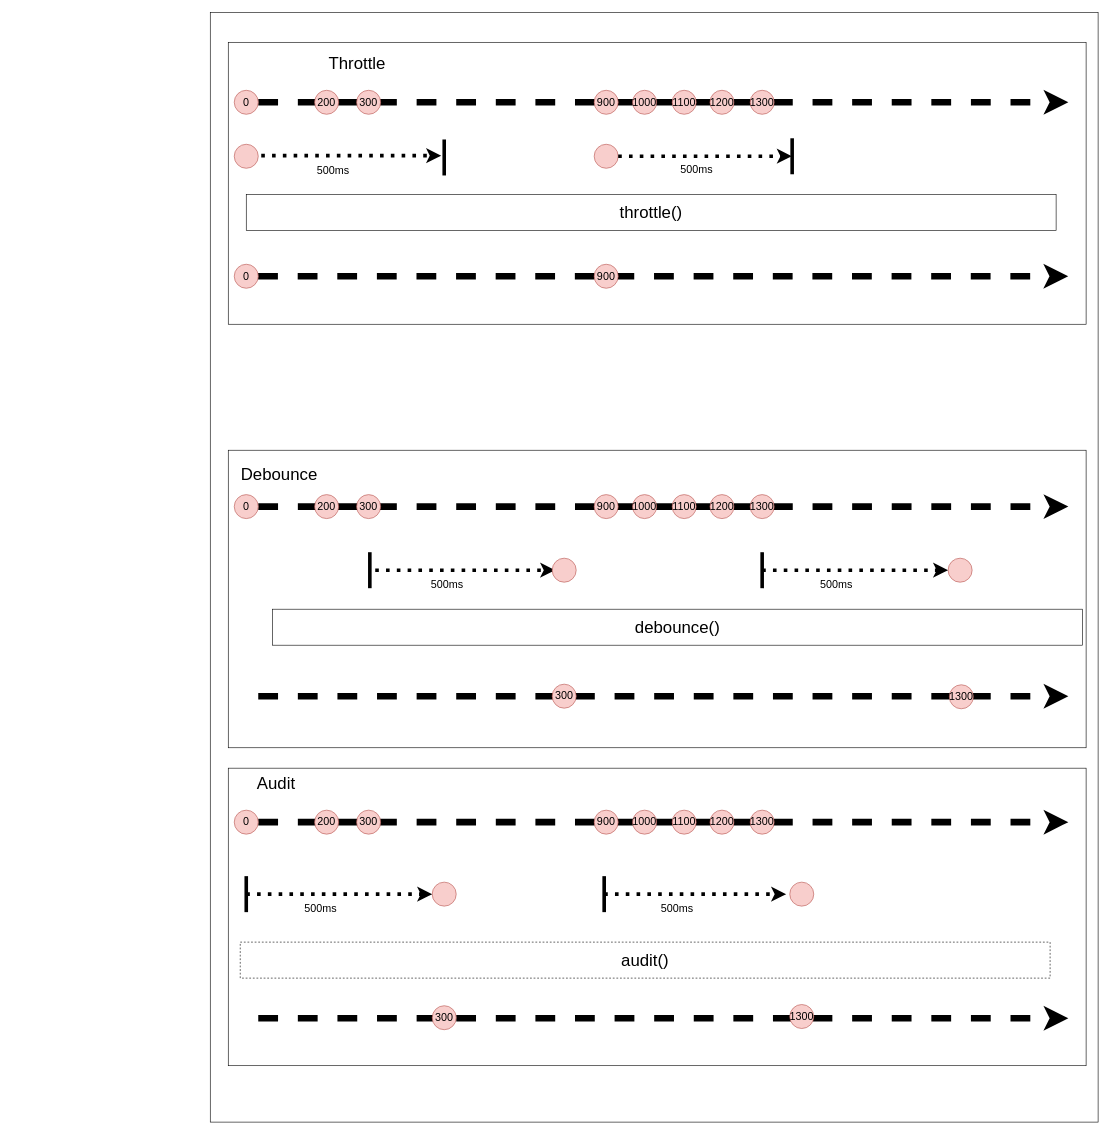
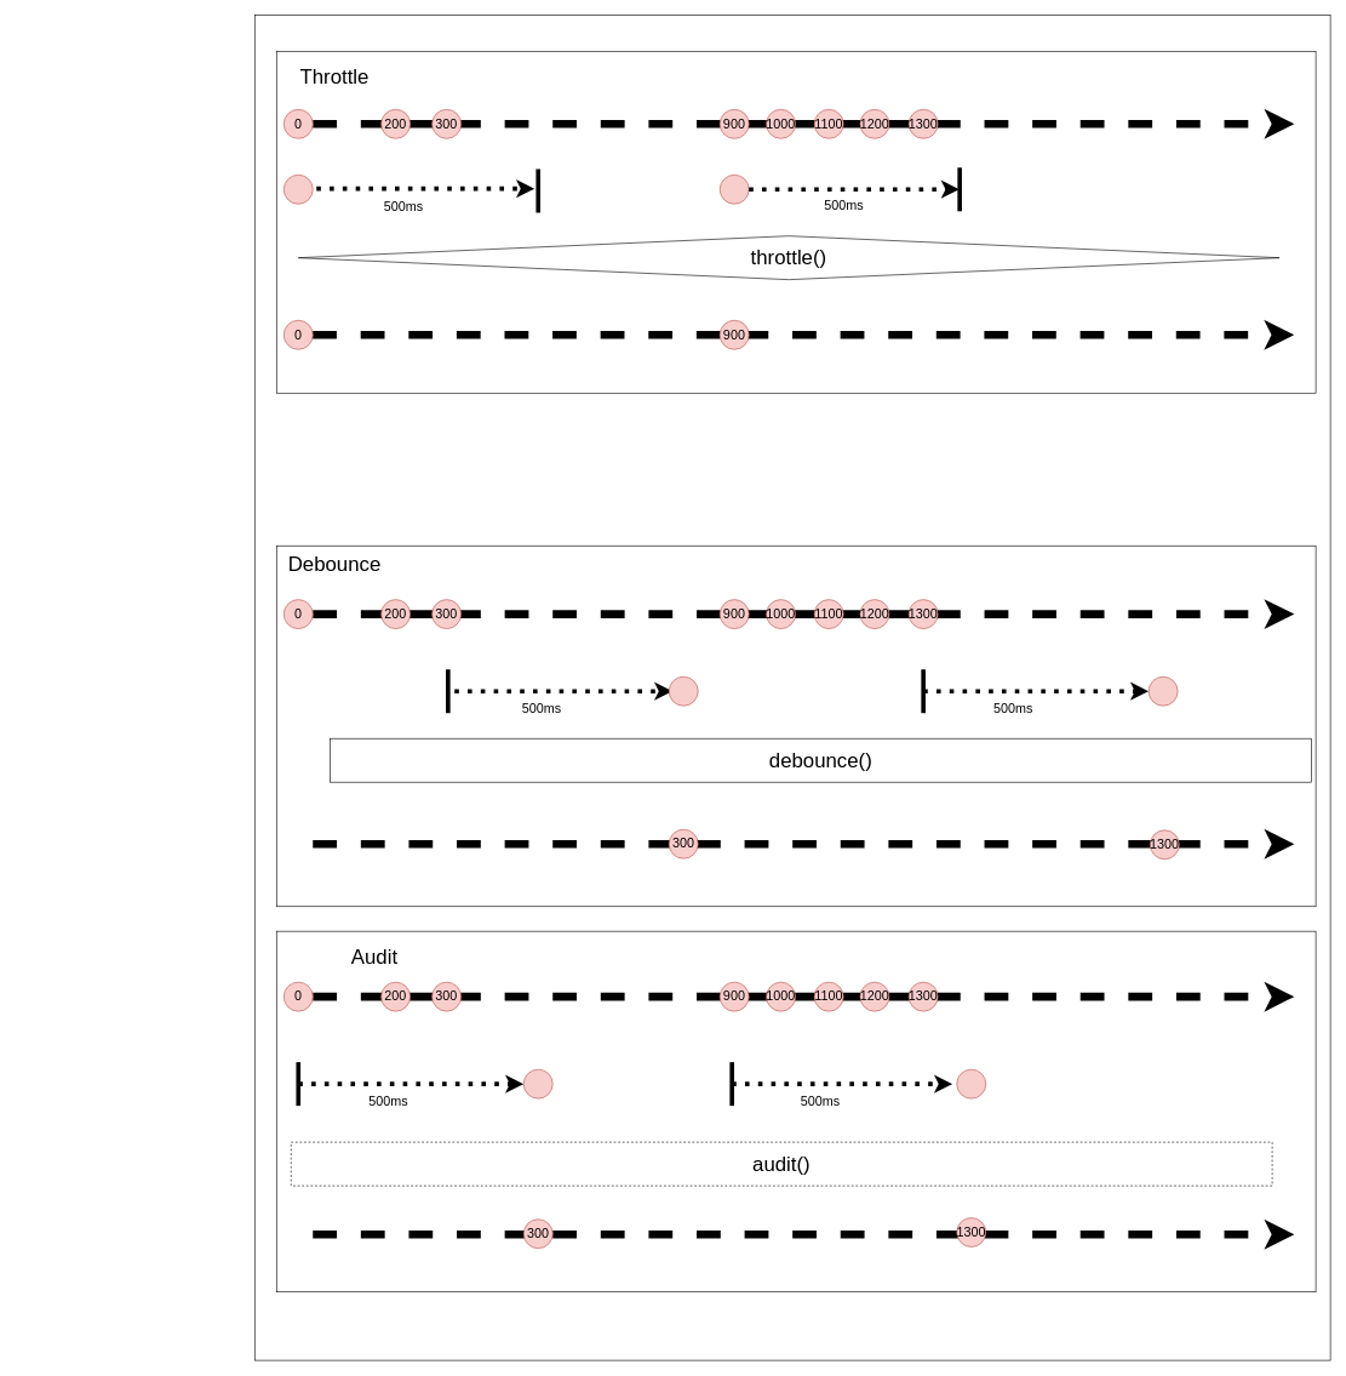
  <mxCell id="0" />
  <mxCell id="1" parent="0" />
  <mxCell id="2" value="" style="rounded=0;whiteSpace=wrap;html=1;" parent="1" vertex="1"><mxGeometry x="350" y="20" width="1480" height="1850" as="geometry" /></mxCell>
  <mxCell id="3" value="" style="group" vertex="1" connectable="0" parent="1"><mxGeometry x="380" y="750" width="1430" height="496" as="geometry" /></mxCell>
  <mxCell id="4" value="" style="rounded=0;whiteSpace=wrap;html=1;fontSize=11;" parent="3" vertex="1"><mxGeometry width="1430" height="496" as="geometry" /></mxCell>
- <mxCell id="5" value="Debounce" style="text;html=1;strokeColor=none;fillColor=none;align=center;verticalAlign=middle;whiteSpace=wrap;rounded=0;fontSize=28;" parent="3" vertex="1"><mxGeometry x="5" y="15" width="160" height="50" as="geometry" /></mxCell>
+ <mxCell id="5" value="Debounce" style="text;html=1;strokeColor=none;fillColor=none;align=center;verticalAlign=middle;whiteSpace=wrap;rounded=0;fontSize=28;" parent="3" vertex="1"><mxGeometry width="160" height="50" as="geometry" /></mxCell>
  <mxCell id="6" value="" style="rounded=0;whiteSpace=wrap;html=1;fontSize=11;" parent="1" vertex="1"><mxGeometry x="380" y="70" width="1430" height="470" as="geometry" /></mxCell>
  <mxCell id="7" value="" style="endArrow=classic;html=1;fontSize=36;dashed=1;strokeWidth=11;entryX=0.979;entryY=0.36;entryDx=0;entryDy=0;entryPerimeter=0;exitX=0.028;exitY=0.36;exitDx=0;exitDy=0;exitPerimeter=0;" parent="1" edge="1"><mxGeometry width="50" height="50" relative="1" as="geometry"><mxPoint x="429.76" y="460" as="sourcePoint" /><mxPoint x="1780.18" y="460" as="targetPoint" /><Array as="points"><mxPoint x="1352" y="460" /></Array></mxGeometry></mxCell>
  <mxCell id="8" value="" style="group" parent="1" vertex="1" connectable="0"><mxGeometry x="390" y="150" width="962.24" height="40" as="geometry" /></mxCell>
  <mxCell id="9" value="" style="endArrow=classic;html=1;fontSize=36;dashed=1;strokeWidth=11;entryX=0.979;entryY=0.36;entryDx=0;entryDy=0;entryPerimeter=0;exitX=0.028;exitY=0.36;exitDx=0;exitDy=0;exitPerimeter=0;" parent="8" edge="1"><mxGeometry width="50" height="50" relative="1" as="geometry"><mxPoint x="40.0" y="20.0" as="sourcePoint" /><mxPoint x="1390.42" y="20.0" as="targetPoint" /><Array as="points"><mxPoint x="962.24" y="20" /></Array></mxGeometry></mxCell>
  <mxCell id="10" value="0" style="ellipse;whiteSpace=wrap;html=1;aspect=fixed;fontSize=18;fillColor=#f8cecc;strokeColor=#b85450;" parent="8" vertex="1"><mxGeometry width="40" height="40" as="geometry" /></mxCell>
  <mxCell id="11" value="200" style="ellipse;whiteSpace=wrap;html=1;aspect=fixed;fontSize=18;fillColor=#f8cecc;strokeColor=#b85450;" parent="8" vertex="1"><mxGeometry x="134" width="40" height="40" as="geometry" /></mxCell>
  <mxCell id="12" value="300" style="ellipse;whiteSpace=wrap;html=1;aspect=fixed;fontSize=18;fillColor=#f8cecc;strokeColor=#b85450;" parent="8" vertex="1"><mxGeometry x="204" width="40" height="40" as="geometry" /></mxCell>
  <mxCell id="13" value="1200" style="ellipse;whiteSpace=wrap;html=1;aspect=fixed;fontSize=18;fillColor=#f8cecc;strokeColor=#b85450;" parent="8" vertex="1"><mxGeometry x="793" width="40" height="40" as="geometry" /></mxCell>
  <mxCell id="14" value="1100" style="ellipse;whiteSpace=wrap;html=1;aspect=fixed;fontSize=18;fillColor=#f8cecc;strokeColor=#b85450;" parent="8" vertex="1"><mxGeometry x="730" width="40" height="40" as="geometry" /></mxCell>
  <mxCell id="15" value="1000" style="ellipse;whiteSpace=wrap;html=1;aspect=fixed;fontSize=18;fillColor=#f8cecc;strokeColor=#b85450;" parent="8" vertex="1"><mxGeometry x="664" width="40" height="40" as="geometry" /></mxCell>
  <mxCell id="16" value="900" style="ellipse;whiteSpace=wrap;html=1;aspect=fixed;fontSize=18;fillColor=#f8cecc;strokeColor=#b85450;" parent="8" vertex="1"><mxGeometry x="600" width="40" height="40" as="geometry" /></mxCell>
  <mxCell id="17" value="1300" style="ellipse;whiteSpace=wrap;html=1;aspect=fixed;fontSize=18;fillColor=#f8cecc;strokeColor=#b85450;" parent="8" vertex="1"><mxGeometry x="860" width="40" height="40" as="geometry" /></mxCell>
  <mxCell id="18" value="" style="group" parent="1" vertex="1" connectable="0"><mxGeometry x="390" y="240" width="40" height="40" as="geometry" /></mxCell>
  <mxCell id="19" value="" style="group" parent="18" vertex="1" connectable="0"><mxGeometry width="40" height="40" as="geometry" /></mxCell>
  <mxCell id="20" value="" style="ellipse;whiteSpace=wrap;html=1;aspect=fixed;fontSize=18;fillColor=#f8cecc;strokeColor=#b85450;" parent="19" vertex="1"><mxGeometry width="40" height="40" as="geometry" /></mxCell>
  <mxCell id="21" value="0" style="ellipse;whiteSpace=wrap;html=1;aspect=fixed;fontSize=18;fillColor=#f8cecc;strokeColor=#b85450;" parent="1" vertex="1"><mxGeometry x="390" y="440" width="40" height="40" as="geometry" /></mxCell>
  <mxCell id="22" value="900" style="ellipse;whiteSpace=wrap;html=1;aspect=fixed;fontSize=18;fillColor=#f8cecc;strokeColor=#b85450;" parent="1" vertex="1"><mxGeometry x="990" y="440" width="40" height="40" as="geometry" /></mxCell>
  <mxCell id="23" value="" style="group" parent="1" vertex="1" connectable="0"><mxGeometry x="990" y="240" width="40" height="40" as="geometry" /></mxCell>
  <mxCell id="24" value="" style="group" parent="23" vertex="1" connectable="0"><mxGeometry width="40" height="40" as="geometry" /></mxCell>
  <mxCell id="25" value="" style="ellipse;whiteSpace=wrap;html=1;aspect=fixed;fontSize=18;fillColor=#f8cecc;strokeColor=#b85450;" parent="24" vertex="1"><mxGeometry width="40" height="40" as="geometry" /></mxCell>
  <mxCell id="26" value="" style="endArrow=classic;html=1;fontSize=18;strokeWidth=6;entryX=0.657;entryY=0.404;entryDx=0;entryDy=0;entryPerimeter=0;dashed=1;dashPattern=1 2;exitX=1;exitY=0.5;exitDx=0;exitDy=0;" parent="1" source="25" target="6" edge="1"><mxGeometry width="50" height="50" relative="1" as="geometry"><mxPoint x="950" y="18" as="sourcePoint" /><mxPoint x="1060.18" y="18.032" as="targetPoint" /></mxGeometry></mxCell>
  <mxCell id="27" value="500ms" style="text;html=1;strokeColor=none;fillColor=none;align=center;verticalAlign=middle;whiteSpace=wrap;rounded=0;fontSize=18;" parent="1" vertex="1"><mxGeometry x="1131" y="268" width="60" height="30" as="geometry" /></mxCell>
- <mxCell id="28" value="&lt;font style=&quot;font-size: 28px&quot;&gt;throttle()&lt;/font&gt;" style="rounded=0;whiteSpace=wrap;html=1;fontSize=18;" parent="1" vertex="1"><mxGeometry x="410" y="324" width="1350" height="60" as="geometry" /></mxCell>
- <mxCell id="29" value="Throttle" style="text;html=1;strokeColor=none;fillColor=none;align=center;verticalAlign=middle;whiteSpace=wrap;rounded=0;fontSize=28;" parent="1" vertex="1"><mxGeometry x="515" y="80" width="160" height="50" as="geometry" /></mxCell>
+ <mxCell id="28" value="&lt;font style=&quot;font-size: 28px&quot;&gt;throttle()&lt;/font&gt;" style="rhombus;whiteSpace=wrap;html=1;fontSize=18;" parent="1" vertex="1"><mxGeometry x="410" y="324" width="1350" height="60" as="geometry" /></mxCell>
+ <mxCell id="29" value="Throttle" style="text;html=1;strokeColor=none;fillColor=none;align=center;verticalAlign=middle;whiteSpace=wrap;rounded=0;fontSize=28;" parent="1" vertex="1"><mxGeometry x="380" y="80" width="160" height="50" as="geometry" /></mxCell>
  <mxCell id="30" value="" style="group" parent="1" vertex="1" connectable="0"><mxGeometry x="390" y="824" width="962.24" height="40" as="geometry" /></mxCell>
  <mxCell id="31" value="" style="endArrow=classic;html=1;fontSize=36;dashed=1;strokeWidth=11;entryX=0.979;entryY=0.36;entryDx=0;entryDy=0;entryPerimeter=0;exitX=0.028;exitY=0.36;exitDx=0;exitDy=0;exitPerimeter=0;" parent="30" edge="1"><mxGeometry width="50" height="50" relative="1" as="geometry"><mxPoint x="40.0" y="20.0" as="sourcePoint" /><mxPoint x="1390.42" y="20.0" as="targetPoint" /><Array as="points"><mxPoint x="962.24" y="20" /></Array></mxGeometry></mxCell>
  <mxCell id="32" value="0" style="ellipse;whiteSpace=wrap;html=1;aspect=fixed;fontSize=18;fillColor=#f8cecc;strokeColor=#b85450;" parent="30" vertex="1"><mxGeometry width="40" height="40" as="geometry" /></mxCell>
  <mxCell id="33" value="200" style="ellipse;whiteSpace=wrap;html=1;aspect=fixed;fontSize=18;fillColor=#f8cecc;strokeColor=#b85450;" parent="30" vertex="1"><mxGeometry x="134" width="40" height="40" as="geometry" /></mxCell>
  <mxCell id="34" value="300" style="ellipse;whiteSpace=wrap;html=1;aspect=fixed;fontSize=18;fillColor=#f8cecc;strokeColor=#b85450;" parent="30" vertex="1"><mxGeometry x="204" width="40" height="40" as="geometry" /></mxCell>
  <mxCell id="35" value="1200" style="ellipse;whiteSpace=wrap;html=1;aspect=fixed;fontSize=18;fillColor=#f8cecc;strokeColor=#b85450;" parent="30" vertex="1"><mxGeometry x="793" width="40" height="40" as="geometry" /></mxCell>
  <mxCell id="36" value="1100" style="ellipse;whiteSpace=wrap;html=1;aspect=fixed;fontSize=18;fillColor=#f8cecc;strokeColor=#b85450;" parent="30" vertex="1"><mxGeometry x="730" width="40" height="40" as="geometry" /></mxCell>
  <mxCell id="37" value="1000" style="ellipse;whiteSpace=wrap;html=1;aspect=fixed;fontSize=18;fillColor=#f8cecc;strokeColor=#b85450;" parent="30" vertex="1"><mxGeometry x="664" width="40" height="40" as="geometry" /></mxCell>
  <mxCell id="38" value="900" style="ellipse;whiteSpace=wrap;html=1;aspect=fixed;fontSize=18;fillColor=#f8cecc;strokeColor=#b85450;" parent="30" vertex="1"><mxGeometry x="600" width="40" height="40" as="geometry" /></mxCell>
  <mxCell id="39" value="1300" style="ellipse;whiteSpace=wrap;html=1;aspect=fixed;fontSize=18;fillColor=#f8cecc;strokeColor=#b85450;" parent="30" vertex="1"><mxGeometry x="860" width="40" height="40" as="geometry" /></mxCell>
  <mxCell id="40" value="" style="group" parent="1" vertex="1" connectable="0"><mxGeometry x="870" y="920" width="55" height="70" as="geometry" /></mxCell>
  <mxCell id="41" value="" style="group" parent="40" vertex="1" connectable="0"><mxGeometry width="55" height="70" as="geometry" /></mxCell>
  <mxCell id="42" value="" style="group" parent="41" vertex="1" connectable="0"><mxGeometry x="-245" y="30" width="300" height="40" as="geometry" /></mxCell>
  <mxCell id="43" value="500ms" style="text;html=1;strokeColor=none;fillColor=none;align=center;verticalAlign=middle;whiteSpace=wrap;rounded=0;fontSize=18;" parent="42" vertex="1"><mxGeometry x="90" y="10" width="60" height="30" as="geometry" /></mxCell>
  <mxCell id="44" value="" style="endArrow=classic;html=1;fontSize=18;strokeWidth=6;dashed=1;dashPattern=1 2;" parent="42" edge="1"><mxGeometry width="50" height="50" relative="1" as="geometry"><mxPoint as="sourcePoint" /><mxPoint x="300" as="targetPoint" /></mxGeometry></mxCell>
  <mxCell id="45" value="" style="endArrow=none;html=1;fontSize=28;strokeWidth=6;" parent="1" edge="1"><mxGeometry width="50" height="50" relative="1" as="geometry"><mxPoint x="740" y="292" as="sourcePoint" /><mxPoint x="740" y="232" as="targetPoint" /></mxGeometry></mxCell>
  <mxCell id="46" value="" style="endArrow=none;html=1;fontSize=28;strokeWidth=6;" parent="1" edge="1"><mxGeometry width="50" height="50" relative="1" as="geometry"><mxPoint x="1320" y="290" as="sourcePoint" /><mxPoint x="1320" y="230" as="targetPoint" /><Array as="points"><mxPoint x="1320" y="260" /></Array></mxGeometry></mxCell>
  <mxCell id="47" value="" style="group" parent="1" vertex="1" connectable="0"><mxGeometry x="435" y="259" width="300" height="40" as="geometry" /></mxCell>
  <mxCell id="48" value="500ms" style="text;html=1;strokeColor=none;fillColor=none;align=center;verticalAlign=middle;whiteSpace=wrap;rounded=0;fontSize=18;" parent="47" vertex="1"><mxGeometry x="90" y="10" width="60" height="30" as="geometry" /></mxCell>
  <mxCell id="49" value="" style="endArrow=classic;html=1;fontSize=18;strokeWidth=6;dashed=1;dashPattern=1 2;" parent="47" edge="1"><mxGeometry width="50" height="50" relative="1" as="geometry"><mxPoint as="sourcePoint" /><mxPoint x="300" as="targetPoint" /></mxGeometry></mxCell>
  <mxCell id="50" value="" style="ellipse;whiteSpace=wrap;html=1;aspect=fixed;fontSize=18;fillColor=#f8cecc;strokeColor=#b85450;" parent="1" vertex="1"><mxGeometry x="920" y="930" width="40" height="40" as="geometry" /></mxCell>
  <mxCell id="51" value="" style="endArrow=none;html=1;fontSize=28;strokeWidth=6;" parent="1" edge="1"><mxGeometry width="50" height="50" relative="1" as="geometry"><mxPoint x="616" y="980" as="sourcePoint" /><mxPoint x="616" y="920" as="targetPoint" /></mxGeometry></mxCell>
  <mxCell id="52" value="" style="group" parent="1" vertex="1" connectable="0"><mxGeometry x="880" y="930" width="700" height="70" as="geometry" /></mxCell>
  <mxCell id="53" value="" style="group" parent="52" vertex="1" connectable="0"><mxGeometry x="390" y="20" width="310" height="40" as="geometry" /></mxCell>
  <mxCell id="54" value="500ms" style="text;html=1;strokeColor=none;fillColor=none;align=center;verticalAlign=middle;whiteSpace=wrap;rounded=0;fontSize=18;" parent="53" vertex="1"><mxGeometry x="93.0" y="10" width="62.0" height="30" as="geometry" /></mxCell>
  <mxCell id="55" value="" style="endArrow=classic;html=1;fontSize=18;strokeWidth=6;dashed=1;dashPattern=1 2;" parent="53" edge="1"><mxGeometry width="50" height="50" relative="1" as="geometry"><mxPoint as="sourcePoint" /><mxPoint x="310.0" as="targetPoint" /></mxGeometry></mxCell>
  <mxCell id="56" value="" style="endArrow=none;html=1;fontSize=28;strokeWidth=6;" parent="53" edge="1"><mxGeometry width="50" height="50" relative="1" as="geometry"><mxPoint y="30" as="sourcePoint" /><mxPoint y="-30" as="targetPoint" /></mxGeometry></mxCell>
  <mxCell id="57" value="" style="ellipse;whiteSpace=wrap;html=1;aspect=fixed;fontSize=18;fillColor=#f8cecc;strokeColor=#b85450;" parent="1" vertex="1"><mxGeometry x="1580" y="930" width="40" height="40" as="geometry" /></mxCell>
  <mxCell id="58" value="&lt;font style=&quot;font-size: 28px&quot;&gt;debounce()&lt;/font&gt;" style="rounded=0;whiteSpace=wrap;html=1;fontSize=18;" parent="1" vertex="1"><mxGeometry x="454" y="1015" width="1350" height="60" as="geometry" /></mxCell>
  <mxCell id="59" value="" style="endArrow=classic;html=1;fontSize=36;dashed=1;strokeWidth=11;entryX=0.979;entryY=0.36;entryDx=0;entryDy=0;entryPerimeter=0;exitX=0.028;exitY=0.36;exitDx=0;exitDy=0;exitPerimeter=0;" parent="1" edge="1"><mxGeometry width="50" height="50" relative="1" as="geometry"><mxPoint x="430" y="1160" as="sourcePoint" /><mxPoint x="1780.42" y="1160" as="targetPoint" /><Array as="points"><mxPoint x="1352.24" y="1160" /></Array></mxGeometry></mxCell>
  <mxCell id="60" value="300" style="ellipse;whiteSpace=wrap;html=1;aspect=fixed;fontSize=18;fillColor=#f8cecc;strokeColor=#b85450;" parent="1" vertex="1"><mxGeometry x="920" y="1140" width="40" height="40" as="geometry" /></mxCell>
  <mxCell id="61" value="1300" style="ellipse;whiteSpace=wrap;html=1;aspect=fixed;fontSize=18;fillColor=#f8cecc;strokeColor=#b85450;" parent="1" vertex="1"><mxGeometry x="1582" y="1141" width="40" height="40" as="geometry" /></mxCell>
  <mxCell id="62" value="" style="group" vertex="1" connectable="0" parent="1"><mxGeometry x="380" y="1280" width="1430" height="496" as="geometry" /></mxCell>
  <mxCell id="63" value="" style="rounded=0;whiteSpace=wrap;html=1;fontSize=11;" vertex="1" parent="62"><mxGeometry width="1430" height="496" as="geometry" /></mxCell>
- <mxCell id="64" value="Audit" style="text;html=1;strokeColor=none;fillColor=none;align=center;verticalAlign=middle;whiteSpace=wrap;rounded=0;fontSize=28;" vertex="1" parent="62"><mxGeometry width="160" height="50" as="geometry" /></mxCell>
+ <mxCell id="64" value="Audit" style="text;html=1;strokeColor=none;fillColor=none;align=center;verticalAlign=middle;whiteSpace=wrap;rounded=0;fontSize=28;" vertex="1" parent="62"><mxGeometry x="55" y="10" width="160" height="50" as="geometry" /></mxCell>
  <mxCell id="65" value="" style="endArrow=classic;html=1;fontSize=36;dashed=1;strokeWidth=11;entryX=0.979;entryY=0.36;entryDx=0;entryDy=0;entryPerimeter=0;exitX=0.028;exitY=0.36;exitDx=0;exitDy=0;exitPerimeter=0;" parent="62" edge="1"><mxGeometry width="50" height="50" relative="1" as="geometry"><mxPoint x="50.0" y="417" as="sourcePoint" /><mxPoint x="1400.42" y="417" as="targetPoint" /><Array as="points"><mxPoint x="972.24" y="417" /></Array></mxGeometry></mxCell>
  <mxCell id="66" value="" style="ellipse;whiteSpace=wrap;html=1;aspect=fixed;fontSize=18;fillColor=#f8cecc;strokeColor=#b85450;" vertex="1" parent="62"><mxGeometry x="340" y="190" width="40" height="40" as="geometry" /></mxCell>
  <mxCell id="67" value="" style="group" vertex="1" connectable="0" parent="62"><mxGeometry x="245" y="190" width="685" height="70" as="geometry" /></mxCell>
  <mxCell id="68" value="" style="group" vertex="1" connectable="0" parent="67"><mxGeometry x="381.643" y="20" width="303.357" height="40" as="geometry" /></mxCell>
  <mxCell id="69" value="500ms" style="text;html=1;strokeColor=none;fillColor=none;align=center;verticalAlign=middle;whiteSpace=wrap;rounded=0;fontSize=18;" vertex="1" parent="68"><mxGeometry x="91.007" y="10" width="60.671" height="30" as="geometry" /></mxCell>
  <mxCell id="70" value="" style="endArrow=classic;html=1;fontSize=18;strokeWidth=6;dashed=1;dashPattern=1 2;" edge="1" parent="68"><mxGeometry width="50" height="50" relative="1" as="geometry"><mxPoint as="sourcePoint" /><mxPoint x="303.357" as="targetPoint" /></mxGeometry></mxCell>
  <mxCell id="71" value="" style="endArrow=none;html=1;fontSize=28;strokeWidth=6;" edge="1" parent="68"><mxGeometry width="50" height="50" relative="1" as="geometry"><mxPoint y="30" as="sourcePoint" /><mxPoint y="-30" as="targetPoint" /></mxGeometry></mxCell>
  <mxCell id="72" value="" style="ellipse;whiteSpace=wrap;html=1;aspect=fixed;fontSize=18;fillColor=#f8cecc;strokeColor=#b85450;" vertex="1" parent="62"><mxGeometry x="936" y="190" width="40" height="40" as="geometry" /></mxCell>
  <mxCell id="73" value="&lt;font style=&quot;font-size: 28px&quot;&gt;audit()&lt;/font&gt;" style="rounded=0;whiteSpace=wrap;html=1;fontSize=18;dashed=1;" vertex="1" parent="62"><mxGeometry x="20" y="290" width="1350" height="60" as="geometry" /></mxCell>
  <mxCell id="74" value="300" style="ellipse;whiteSpace=wrap;html=1;aspect=fixed;fontSize=18;fillColor=#f8cecc;strokeColor=#b85450;" vertex="1" parent="62"><mxGeometry x="340" y="396" width="40" height="40" as="geometry" /></mxCell>
  <mxCell id="75" value="1300" style="ellipse;whiteSpace=wrap;html=1;aspect=fixed;fontSize=18;fillColor=#f8cecc;strokeColor=#b85450;" vertex="1" parent="62"><mxGeometry x="936" y="394" width="40" height="40" as="geometry" /></mxCell>
  <mxCell id="76" value="" style="group" vertex="1" connectable="0" parent="1"><mxGeometry x="390" y="1350" width="962.24" height="40" as="geometry" /></mxCell>
  <mxCell id="77" value="" style="endArrow=classic;html=1;fontSize=36;dashed=1;strokeWidth=11;entryX=0.979;entryY=0.36;entryDx=0;entryDy=0;entryPerimeter=0;exitX=0.028;exitY=0.36;exitDx=0;exitDy=0;exitPerimeter=0;" edge="1" parent="76"><mxGeometry width="50" height="50" relative="1" as="geometry"><mxPoint x="40.0" y="20.0" as="sourcePoint" /><mxPoint x="1390.42" y="20.0" as="targetPoint" /><Array as="points"><mxPoint x="962.24" y="20" /></Array></mxGeometry></mxCell>
  <mxCell id="78" value="0" style="ellipse;whiteSpace=wrap;html=1;aspect=fixed;fontSize=18;fillColor=#f8cecc;strokeColor=#b85450;" vertex="1" parent="76"><mxGeometry width="40" height="40" as="geometry" /></mxCell>
  <mxCell id="79" value="200" style="ellipse;whiteSpace=wrap;html=1;aspect=fixed;fontSize=18;fillColor=#f8cecc;strokeColor=#b85450;" vertex="1" parent="76"><mxGeometry x="134" width="40" height="40" as="geometry" /></mxCell>
  <mxCell id="80" value="300" style="ellipse;whiteSpace=wrap;html=1;aspect=fixed;fontSize=18;fillColor=#f8cecc;strokeColor=#b85450;" vertex="1" parent="76"><mxGeometry x="204" width="40" height="40" as="geometry" /></mxCell>
  <mxCell id="81" value="1200" style="ellipse;whiteSpace=wrap;html=1;aspect=fixed;fontSize=18;fillColor=#f8cecc;strokeColor=#b85450;" vertex="1" parent="76"><mxGeometry x="793" width="40" height="40" as="geometry" /></mxCell>
  <mxCell id="82" value="1100" style="ellipse;whiteSpace=wrap;html=1;aspect=fixed;fontSize=18;fillColor=#f8cecc;strokeColor=#b85450;" vertex="1" parent="76"><mxGeometry x="730" width="40" height="40" as="geometry" /></mxCell>
  <mxCell id="83" value="1000" style="ellipse;whiteSpace=wrap;html=1;aspect=fixed;fontSize=18;fillColor=#f8cecc;strokeColor=#b85450;" vertex="1" parent="76"><mxGeometry x="664" width="40" height="40" as="geometry" /></mxCell>
  <mxCell id="84" value="900" style="ellipse;whiteSpace=wrap;html=1;aspect=fixed;fontSize=18;fillColor=#f8cecc;strokeColor=#b85450;" vertex="1" parent="76"><mxGeometry x="600" width="40" height="40" as="geometry" /></mxCell>
  <mxCell id="85" value="1300" style="ellipse;whiteSpace=wrap;html=1;aspect=fixed;fontSize=18;fillColor=#f8cecc;strokeColor=#b85450;" vertex="1" parent="76"><mxGeometry x="860" width="40" height="40" as="geometry" /></mxCell>
  <mxCell id="86" value="" style="group" vertex="1" connectable="0" parent="1"><mxGeometry x="20" y="1470" width="700" height="70" as="geometry" /></mxCell>
  <mxCell id="87" value="" style="group" vertex="1" connectable="0" parent="86"><mxGeometry x="390" y="20" width="310" height="40" as="geometry" /></mxCell>
  <mxCell id="88" value="500ms" style="text;html=1;strokeColor=none;fillColor=none;align=center;verticalAlign=middle;whiteSpace=wrap;rounded=0;fontSize=18;" vertex="1" parent="87"><mxGeometry x="93.0" y="10" width="62.0" height="30" as="geometry" /></mxCell>
  <mxCell id="89" value="" style="endArrow=classic;html=1;fontSize=18;strokeWidth=6;dashed=1;dashPattern=1 2;" edge="1" parent="87"><mxGeometry width="50" height="50" relative="1" as="geometry"><mxPoint as="sourcePoint" /><mxPoint x="310.0" as="targetPoint" /></mxGeometry></mxCell>
  <mxCell id="90" value="" style="endArrow=none;html=1;fontSize=28;strokeWidth=6;" edge="1" parent="87"><mxGeometry width="50" height="50" relative="1" as="geometry"><mxPoint y="30" as="sourcePoint" /><mxPoint y="-30" as="targetPoint" /></mxGeometry></mxCell>
